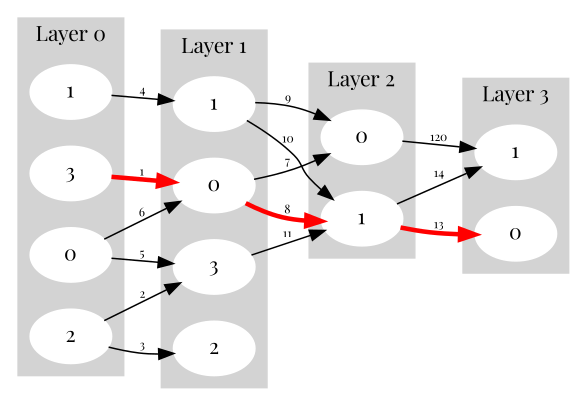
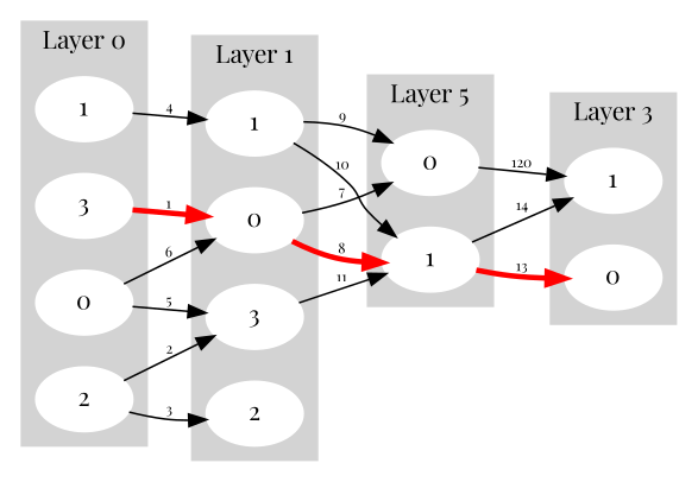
  strict digraph {
    fontname="Playfair Display"
    rankdir=LR
    node [color=white fontname="Playfair Display" style=filled]
    edge [fontname="Playfair Display" fontsize="8pt"]
    n1 [label=0]
    n2 [label=1]
    n3 [label=2]
    n4 [label=3]
    n5 [label=0]
    n6 [label=1]
    n7 [label=2]
    n8 [label=3]
    n9 [label=0]
    n10 [label=1]
    n11 [label=0]
    n12 [label=1]
    subgraph cluster_1 {
      color=lightgrey
      label="Layer 0"
      style=filled
      n1
      n2
      n3
      n4
    }
    subgraph cluster_2 {
      color=lightgrey
      label="Layer 1"
      style=filled
      n5
      n6
      n7
      n8
    }
    subgraph cluster_3 {
      color=lightgrey
-     label="Layer 2"
+     label="Layer 5"
      style=filled
      n9
      n10
    }
    subgraph cluster_4 {
      color=lightgrey
      label="Layer 3"
      style=filled
      n11
      n12
    }
    n1 -> n5 [label=6]
    n1 -> n8 [label=5]
    n2 -> n6 [label=4]
    n3 -> n7 [label=3]
    n3 -> n8 [label=2]
    n4 -> n5 [color=red label=1 penwidth=3]
    n5 -> n9 [label=7]
    n5 -> n10 [color=red label=8 penwidth=3]
    n6 -> n9 [label=9]
    n6 -> n10 [label=10]
    n8 -> n10 [label=11]
    n9 -> n12 [label=120]
    n10 -> n11 [color=red label=13 penwidth=3]
    n10 -> n12 [label=14]
  }
